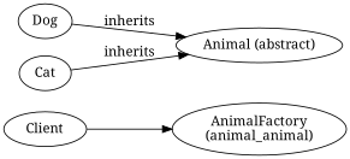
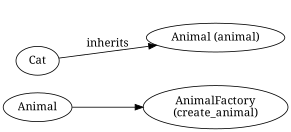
  digraph {
    fontname="Noto Serif"
    rankdir=LR
    node [fontname="Noto Serif"]
    edge [fontname="Noto Serif"]
-   n1 [label=Client]
-   n2 [label="AnimalFactory\n(animal_animal)"]
-   n3 [label=Dog]
-   n4 [label="Animal (abstract)"]
+   n1 [label=Animal]
+   n2 [label="AnimalFactory\n(create_animal)"]
+   n4 [label="Animal (animal)"]
    n5 [label=Cat]
    n1 -> n2
-   n3 -> n4 [label=inherits]
    n5 -> n4 [label=inherits]
  }
